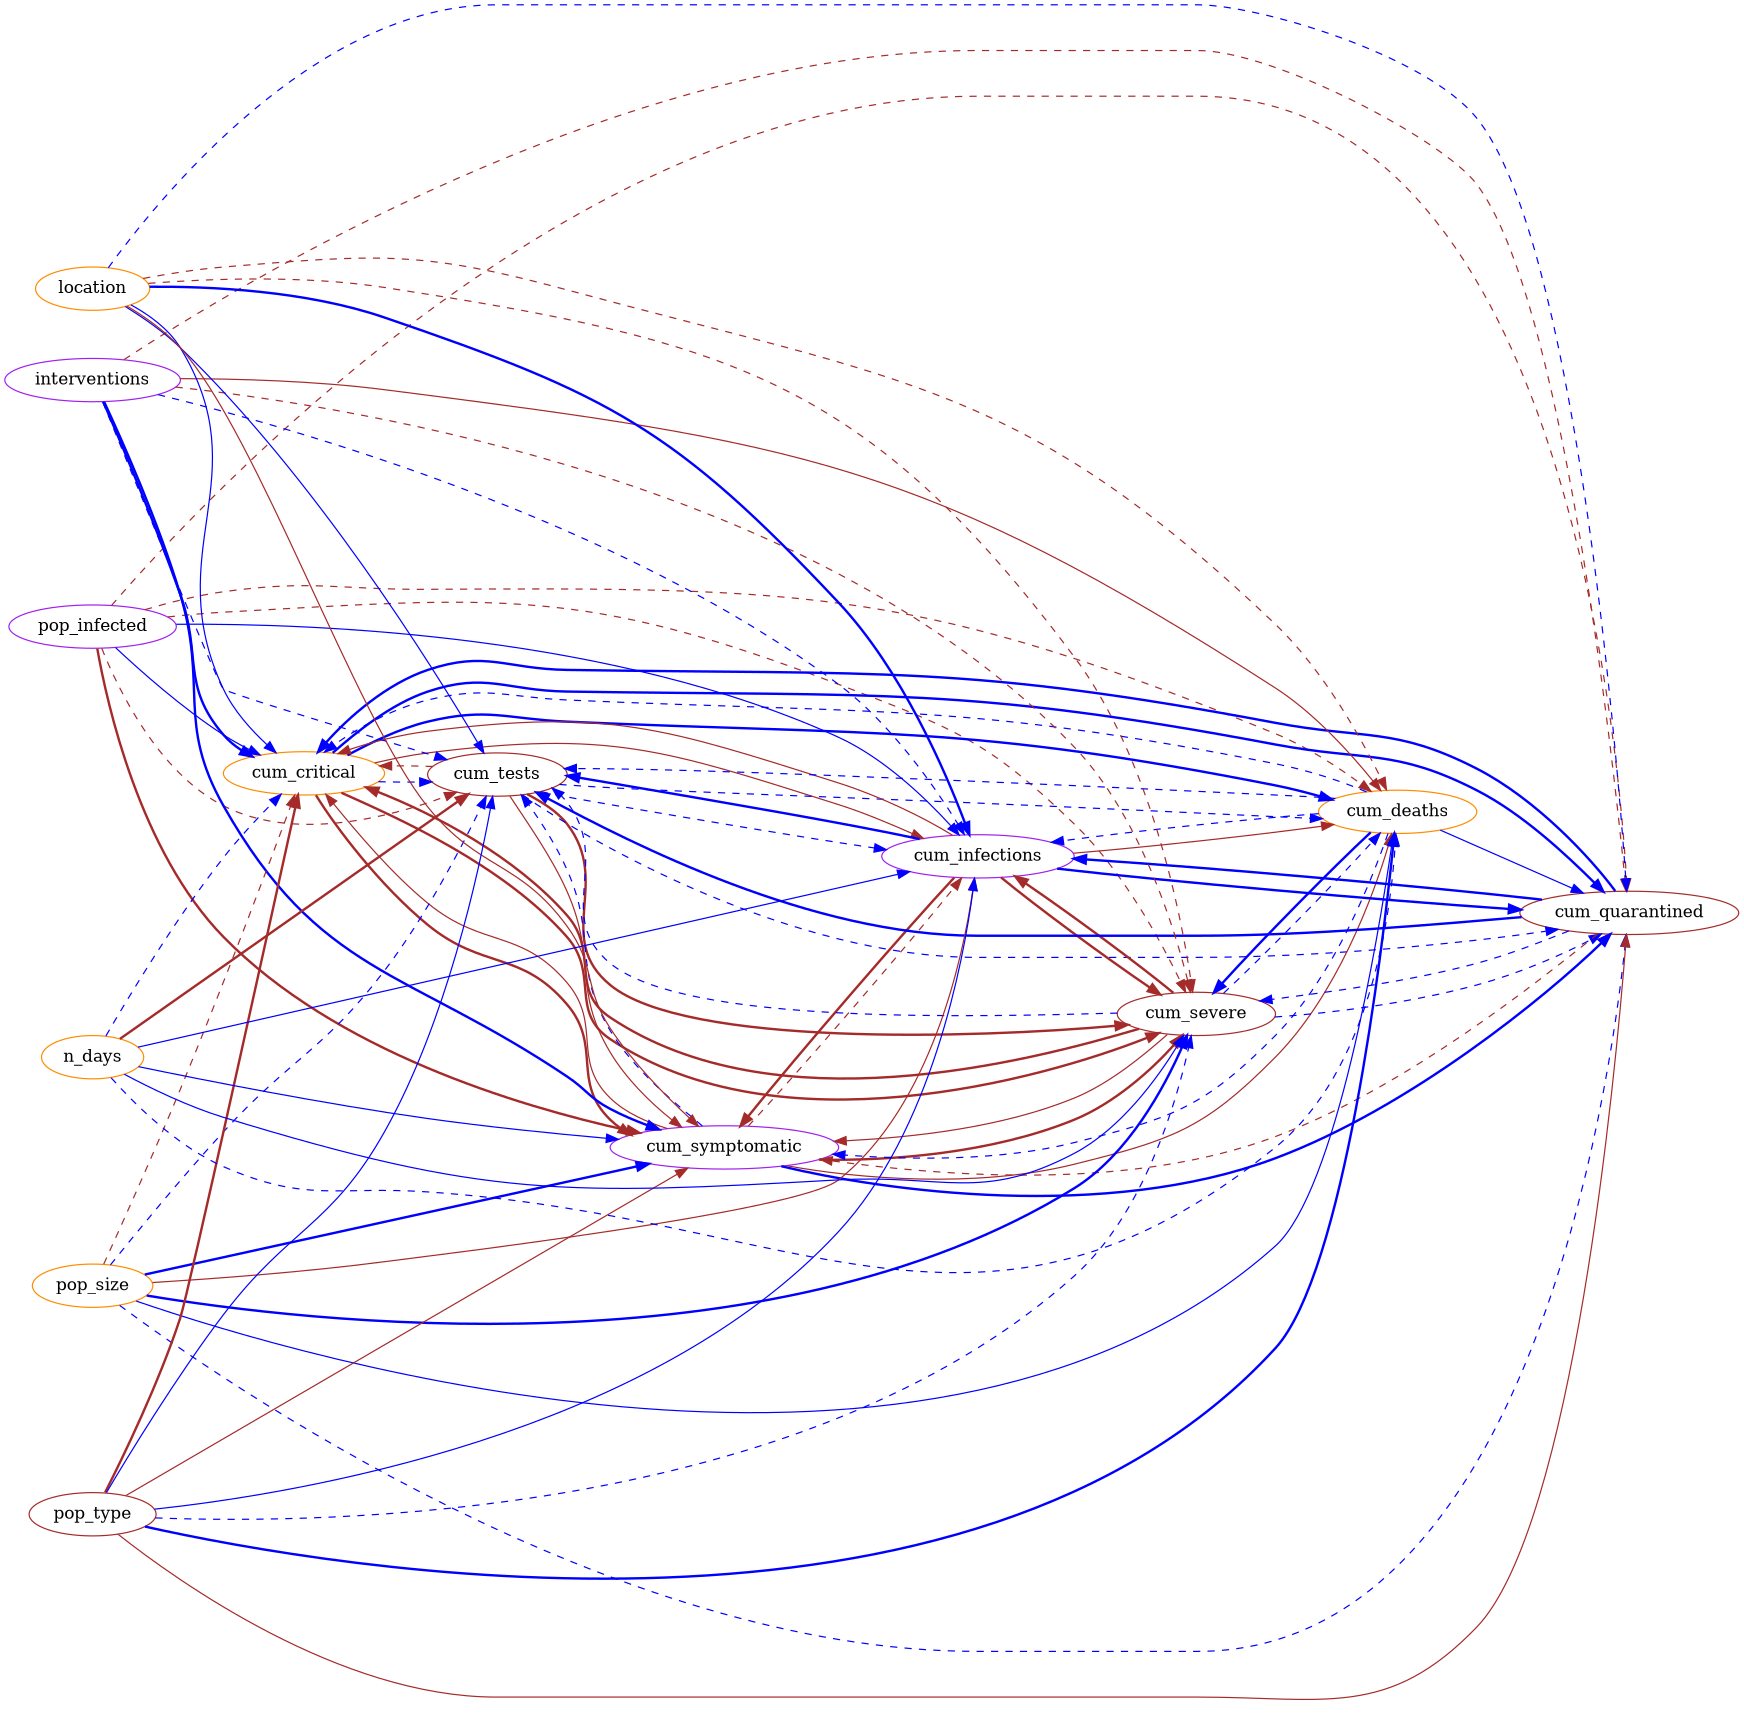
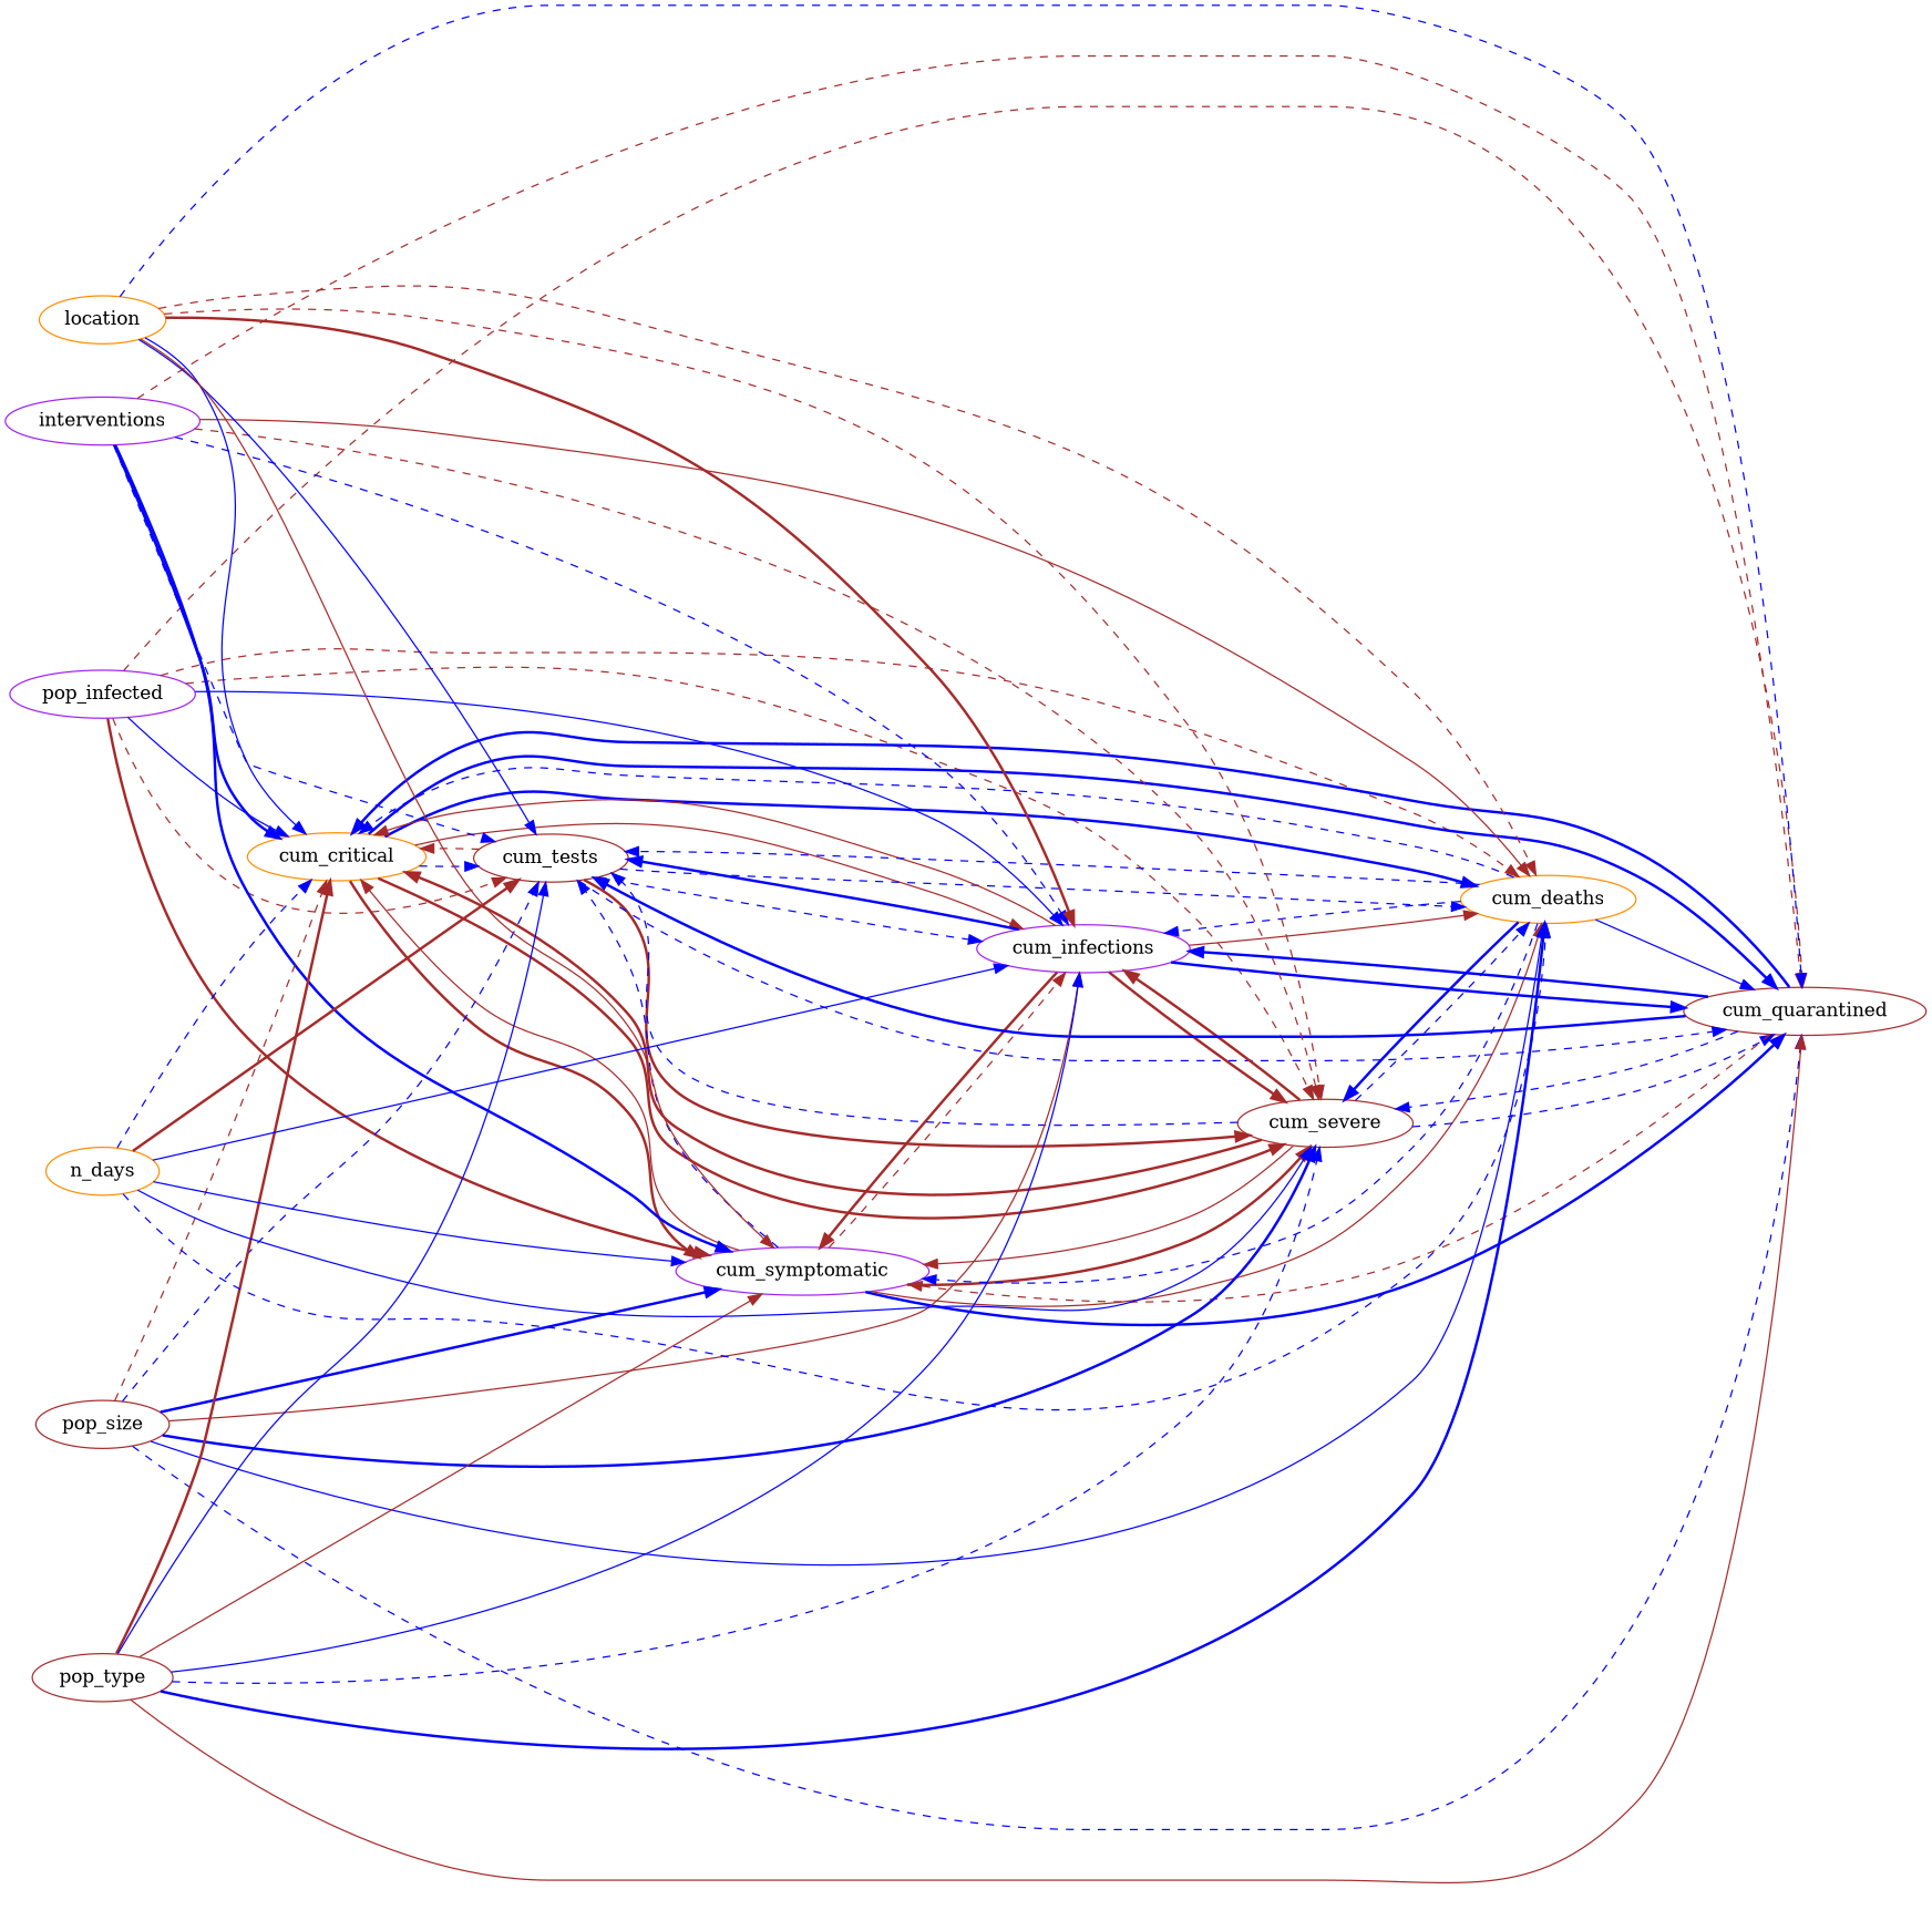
  digraph {
    newrank=True
    rankdir=LR
    node [color=brown]
    edge [color=blue style=dashed]
    pop_infected [color=purple]
    cum_critical [color=darkorange]
    cum_tests
    cum_symptomatic [color=purple]
    cum_infections [color=purple]
    cum_severe
    cum_quarantined
    cum_deaths [color=darkorange]
    interventions [color=purple]
-   pop_size [color=darkorange]
+   pop_size
    location [color=darkorange]
    pop_type
    n_days [color=darkorange]
    pop_infected -> cum_critical [style=solid]
    pop_infected -> cum_tests [color=brown]
    pop_infected -> cum_symptomatic [color=brown style=bold]
    pop_infected -> cum_infections [style=solid]
    pop_infected -> cum_severe [color=brown]
    pop_infected -> cum_quarantined [color=brown]
    pop_infected -> cum_deaths [color=brown]
    cum_critical -> cum_tests
    cum_critical -> cum_symptomatic [color=brown style=bold]
    cum_critical -> cum_infections [color=brown style=solid]
    cum_critical -> cum_severe [color=brown style=bold]
    cum_critical -> cum_quarantined [style=bold]
    cum_critical -> cum_deaths [style=bold]
    cum_tests -> cum_critical [color=brown]
-   cum_tests -> cum_symptomatic [color=brown style=solid]
    cum_tests -> cum_infections
    cum_tests -> cum_severe [color=brown style=bold]
    cum_tests -> cum_quarantined
    cum_tests -> cum_deaths
    cum_symptomatic -> cum_critical [color=brown style=solid]
    cum_symptomatic -> cum_tests
    cum_symptomatic -> cum_infections [color=brown]
    cum_symptomatic -> cum_severe [color=brown style=bold]
    cum_symptomatic -> cum_quarantined [style=bold]
    cum_symptomatic -> cum_deaths [color=brown style=solid]
    cum_infections -> cum_critical [color=brown style=solid]
    cum_infections -> cum_tests [style=bold]
    cum_infections -> cum_symptomatic [color=brown style=bold]
    cum_infections -> cum_severe [color=brown style=bold]
    cum_infections -> cum_quarantined [style=bold]
    cum_infections -> cum_deaths [color=brown style=solid]
    cum_severe -> cum_critical [color=brown style=bold]
    cum_severe -> cum_tests
    cum_severe -> cum_symptomatic [color=brown style=solid]
    cum_severe -> cum_infections [color=brown style=bold]
    cum_severe -> cum_quarantined
    cum_severe -> cum_deaths
    cum_quarantined -> cum_critical [style=bold]
    cum_quarantined -> cum_tests [style=bold]
    cum_quarantined -> cum_symptomatic [color=brown]
    cum_quarantined -> cum_infections [style=bold]
    cum_quarantined -> cum_severe
    cum_deaths -> cum_critical
    cum_deaths -> cum_tests
    cum_deaths -> cum_symptomatic
    cum_deaths -> cum_infections
    cum_deaths -> cum_severe [style=bold]
    cum_deaths -> cum_quarantined [style=solid]
    interventions -> cum_critical [style=bold]
    interventions -> cum_tests
    interventions -> cum_symptomatic [style=bold]
    interventions -> cum_infections
    interventions -> cum_severe [color=brown]
    interventions -> cum_quarantined [color=brown]
    interventions -> cum_deaths [color=brown style=solid]
    pop_size -> cum_critical [color=brown]
    pop_size -> cum_tests
    pop_size -> cum_symptomatic [style=bold]
    pop_size -> cum_infections [color=brown style=solid]
    pop_size -> cum_severe [style=bold]
    pop_size -> cum_quarantined
    pop_size -> cum_deaths [style=solid]
    location -> cum_critical [style=solid]
    location -> cum_tests [style=solid]
    location -> cum_symptomatic [color=brown style=solid]
-   location -> cum_infections [style=bold]
+   location -> cum_infections [color=brown style=bold]
    location -> cum_severe [color=brown]
    location -> cum_quarantined
    location -> cum_deaths [color=brown]
    pop_type -> cum_critical [color=brown style=bold]
    pop_type -> cum_tests [style=solid]
    pop_type -> cum_symptomatic [color=brown style=solid]
    pop_type -> cum_infections [style=solid]
    pop_type -> cum_severe
    pop_type -> cum_quarantined [color=brown style=solid]
    pop_type -> cum_deaths [style=bold]
    n_days -> cum_critical
    n_days -> cum_tests [color=brown style=bold]
    n_days -> cum_symptomatic [style=solid]
    n_days -> cum_infections [style=solid]
    n_days -> cum_severe [style=solid]
    n_days -> cum_deaths
  }
